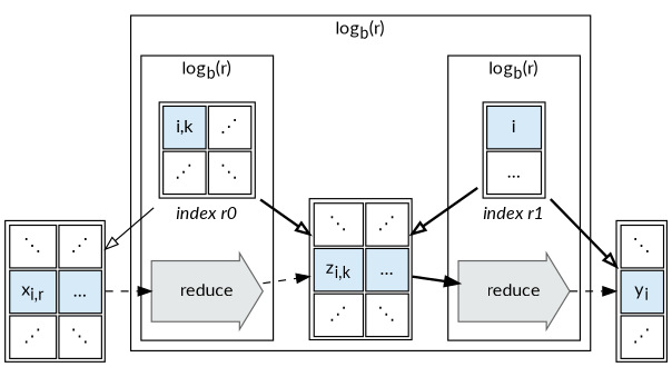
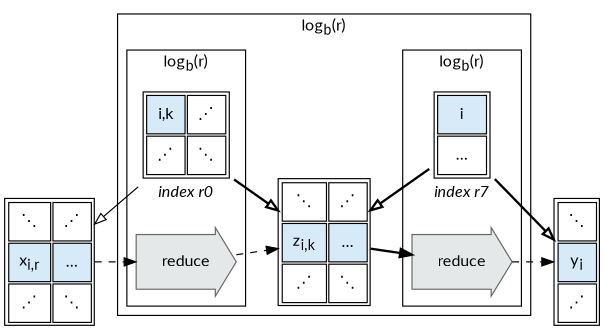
  digraph {
    rankdir=LR
    fontname=Lato
    node [shape=plain fontname=Lato]
    edge [style=bold fontname=Lato]
    n1 [label=< 	<table border="0">         <tr><td>           <table cellpadding="8">               <tr>                 <td bgcolor="#D6EAF8">i,k</td>                 <td>⋰</td>                 </tr>               <tr>                 <td>⋰</td>                 <td>⋱</td>                 </tr>               </table> 	  </td></tr>         <tr><td><i>index r0</i></td></tr> 	  </table>         >]
    n2 [fillcolor="#E5E8E8" label=reduce margin=0.3 shape=rarrow style=filled color=gray40]
-   n3 [label=< 	<table border="0">         <tr><td>           <table cellpadding="8">               <tr>                   <td bgcolor="#D6EAF8">i</td>                   </tr>               <tr>                   <td>…</td>                   </tr>               </table> 	  </td></tr>         <tr><td><i>index r1</i></td></tr> 	  </table>         >]
+   n3 [label=< 	<table border="0">         <tr><td>           <table cellpadding="8">               <tr>                   <td bgcolor="#D6EAF8">i</td>                   </tr>               <tr>                   <td>…</td>                   </tr>               </table> 	  </td></tr>         <tr><td><i>index r7</i></td></tr> 	  </table>         >]
    n4 [fillcolor="#E5E8E8" label=reduce margin=0.3 shape=rarrow style=filled color=gray40]
    n5 [label=<         <table cellpadding="8">             <tr>                 <td>⋱</td>                 <td>⋰</td>                 </tr>             <tr>                 <td bgcolor="#D6EAF8">z<sub>i,k</sub></td>                 <td bgcolor="#D6EAF8">…</td>                 </tr>             <tr>                 <td>⋰</td>                 <td>⋱</td>                 </tr>             </table>         >]
    n6 [label=<         <table cellpadding="8">             <tr>                 <td>⋱</td>                 <td>⋰</td>                 </tr>             <tr>                 <td bgcolor="#D6EAF8">x<sub>i,r</sub></td>                 <td bgcolor="#D6EAF8">…</td>                 </tr>             <tr>                 <td>⋰</td>                 <td>⋱</td>                 </tr>             </table>         >]
    n7 [label=<         <table cellpadding="8">             <tr>                 <td>⋱</td>                 </tr>             <tr>                 <td bgcolor="#D6EAF8">y<sub>i</sub></td>                 </tr>             <tr>                 <td>⋰</td>                 </tr>             </table>         >]
    subgraph cluster_1 {
      label=<log<sub>b</sub>(r)>
      n5
      subgraph cluster_2 {
        subgraph sub_3 {
          rank=same
          n1
          n2
        }
      }
      subgraph cluster_4 {
        subgraph sub_5 {
          rank=same
          n3
          n4
        }
      }
    }
    n1 -> n5 [arrowhead=empty constraint=false]
    n1 -> n6 [arrowhead=empty constraint=false style=solid]
    n2 -> n5 [style=dashed]
    n3 -> n5 [arrowhead=empty constraint=false]
    n3 -> n7 [arrowhead=empty constraint=false]
    n4 -> n7 [style=dashed]
    n5 -> n4
    n6 -> n2 [style=dashed]
  }
